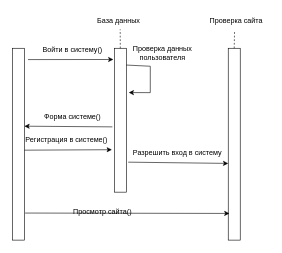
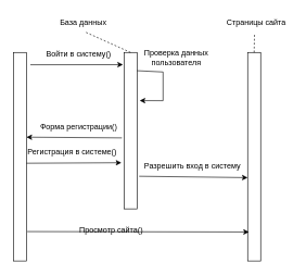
  <mxCell id="0" />
  <mxCell id="1" parent="0" />
  <mxCell id="2" value="" style="rounded=0;whiteSpace=wrap;html=1;direction=south;" vertex="1" parent="1"><mxGeometry x="20" y="80" width="20" height="320" as="geometry" /></mxCell>
  <mxCell id="3" value="" style="rounded=0;whiteSpace=wrap;html=1;direction=south;" vertex="1" parent="1"><mxGeometry x="190" y="80" width="20" height="240" as="geometry" /></mxCell>
- <mxCell id="4" value="База данных" style="text;html=1;align=center;verticalAlign=middle;resizable=0;points=[];autosize=1;strokeColor=none;fillColor=none;" vertex="1" parent="1"><mxGeometry x="152" y="20" width="90" height="30" as="geometry" /></mxCell>
+ <mxCell id="4" value="База данных" style="text;html=1;align=center;verticalAlign=middle;resizable=0;points=[];autosize=1;strokeColor=none;fillColor=none;" vertex="1" parent="1"><mxGeometry x="82" y="20" width="90" height="30" as="geometry" /></mxCell>
  <mxCell id="5" value="" style="rounded=0;whiteSpace=wrap;html=1;direction=south;" vertex="1" parent="1"><mxGeometry x="380" y="80" width="20" height="320" as="geometry" /></mxCell>
- <mxCell id="6" value="Проверка сайта" style="text;html=1;align=center;verticalAlign=middle;resizable=0;points=[];autosize=1;strokeColor=none;fillColor=none;" vertex="1" parent="1"><mxGeometry x="338" y="20" width="110" height="30" as="geometry" /></mxCell>
+ <mxCell id="6" value="Страницы сайта" style="text;html=1;align=center;verticalAlign=middle;resizable=0;points=[];autosize=1;strokeColor=none;fillColor=none;" vertex="1" parent="1"><mxGeometry x="338" y="20" width="110" height="30" as="geometry" /></mxCell>
  <mxCell id="7" value="" style="endArrow=classic;html=1;rounded=0;entryX=0.078;entryY=1.08;entryDx=0;entryDy=0;entryPerimeter=0;exitX=0.059;exitY=-0.3;exitDx=0;exitDy=0;exitPerimeter=0;" edge="1" parent="1" source="2" target="3"><mxGeometry width="50" height="50" relative="1" as="geometry"><mxPoint x="50" y="150" as="sourcePoint" /><mxPoint x="100" y="100" as="targetPoint" /></mxGeometry></mxCell>
  <mxCell id="8" value="Войти в систему()" style="text;html=1;align=center;verticalAlign=middle;resizable=0;points=[];autosize=1;strokeColor=none;fillColor=none;" vertex="1" parent="1"><mxGeometry x="60" y="68" width="120" height="30" as="geometry" /></mxCell>
  <mxCell id="9" value="" style="endArrow=classic;html=1;rounded=0;entryX=0.308;entryY=-0.2;entryDx=0;entryDy=0;entryPerimeter=0;" edge="1" parent="1" target="3"><mxGeometry width="50" height="50" relative="1" as="geometry"><mxPoint x="210" y="108" as="sourcePoint" /><mxPoint x="250" y="160" as="targetPoint" /><Array as="points"><mxPoint x="250" y="110" /><mxPoint x="250" y="154" /></Array></mxGeometry></mxCell>
  <mxCell id="10" value="Проверка данных &lt;br&gt;пользователя" style="text;html=1;align=center;verticalAlign=middle;resizable=0;points=[];autosize=1;strokeColor=none;fillColor=none;" vertex="1" parent="1"><mxGeometry x="210" y="68" width="120" height="40" as="geometry" /></mxCell>
  <mxCell id="11" value="" style="endArrow=classic;html=1;rounded=0;entryX=0.313;entryY=0;entryDx=0;entryDy=0;entryPerimeter=0;exitX=0.422;exitY=1.16;exitDx=0;exitDy=0;exitPerimeter=0;" edge="1" parent="1"><mxGeometry width="50" height="50" relative="1" as="geometry"><mxPoint x="186.8" y="211.12" as="sourcePoint" /><mxPoint x="40" y="210" as="targetPoint" /></mxGeometry></mxCell>
- <mxCell id="12" value="Форма системе()" style="text;html=1;align=center;verticalAlign=middle;resizable=0;points=[];autosize=1;strokeColor=none;fillColor=none;" vertex="1" parent="1"><mxGeometry x="50" y="180" width="140" height="30" as="geometry" /></mxCell>
+ <mxCell id="12" value="Форма регистрации()" style="text;html=1;align=center;verticalAlign=middle;resizable=0;points=[];autosize=1;strokeColor=none;fillColor=none;" vertex="1" parent="1"><mxGeometry x="50" y="180" width="140" height="30" as="geometry" /></mxCell>
  <mxCell id="13" value="" style="endArrow=classic;html=1;rounded=0;exitX=0.408;exitY=-0.16;exitDx=0;exitDy=0;exitPerimeter=0;" edge="1" parent="1"><mxGeometry width="50" height="50" relative="1" as="geometry"><mxPoint x="213.2" y="270" as="sourcePoint" /><mxPoint x="380" y="272.08" as="targetPoint" /></mxGeometry></mxCell>
  <mxCell id="14" value="" style="endArrow=classic;html=1;rounded=0;entryX=0.705;entryY=1.2;entryDx=0;entryDy=0;entryPerimeter=0;" edge="1" parent="1" target="3"><mxGeometry width="50" height="50" relative="1" as="geometry"><mxPoint x="40" y="250" as="sourcePoint" /><mxPoint x="90" y="200" as="targetPoint" /></mxGeometry></mxCell>
  <mxCell id="15" value="Регистрация в системе()" style="text;html=1;align=center;verticalAlign=middle;resizable=0;points=[];autosize=1;strokeColor=none;fillColor=none;" vertex="1" parent="1"><mxGeometry x="30" y="218" width="160" height="30" as="geometry" /></mxCell>
  <mxCell id="16" value="Разрешить вход в систему" style="text;html=1;align=center;verticalAlign=middle;resizable=0;points=[];autosize=1;strokeColor=none;fillColor=none;" vertex="1" parent="1"><mxGeometry x="210" y="240" width="170" height="30" as="geometry" /></mxCell>
  <mxCell id="17" value="" style="endArrow=classic;html=1;rounded=0;entryX=0.861;entryY=0.9;entryDx=0;entryDy=0;entryPerimeter=0;exitX=0.859;exitY=-0.06;exitDx=0;exitDy=0;exitPerimeter=0;" edge="1" parent="1" source="2" target="5"><mxGeometry width="50" height="50" relative="1" as="geometry"><mxPoint x="95" y="380" as="sourcePoint" /><mxPoint x="145" y="330" as="targetPoint" /></mxGeometry></mxCell>
  <mxCell id="18" value="Просмотр сайта()" style="text;html=1;align=center;verticalAlign=middle;resizable=0;points=[];autosize=1;strokeColor=none;fillColor=none;" vertex="1" parent="1"><mxGeometry x="110" y="338" width="120" height="30" as="geometry" /></mxCell>
  <mxCell id="19" value="" style="endArrow=none;dashed=1;html=1;rounded=0;entryX=0.531;entryY=0.947;entryDx=0;entryDy=0;entryPerimeter=0;exitX=0;exitY=0.5;exitDx=0;exitDy=0;" edge="1" parent="1" source="3" target="4"><mxGeometry width="50" height="50" relative="1" as="geometry"><mxPoint x="210" y="180" as="sourcePoint" /><mxPoint x="260" y="130" as="targetPoint" /></mxGeometry></mxCell>
  <mxCell id="20" value="" style="endArrow=none;dashed=1;html=1;rounded=0;entryX=0.478;entryY=1;entryDx=0;entryDy=0;entryPerimeter=0;exitX=0;exitY=0.5;exitDx=0;exitDy=0;" edge="1" parent="1" source="5" target="6"><mxGeometry width="50" height="50" relative="1" as="geometry"><mxPoint x="210" y="180" as="sourcePoint" /><mxPoint x="260" y="130" as="targetPoint" /></mxGeometry></mxCell>
